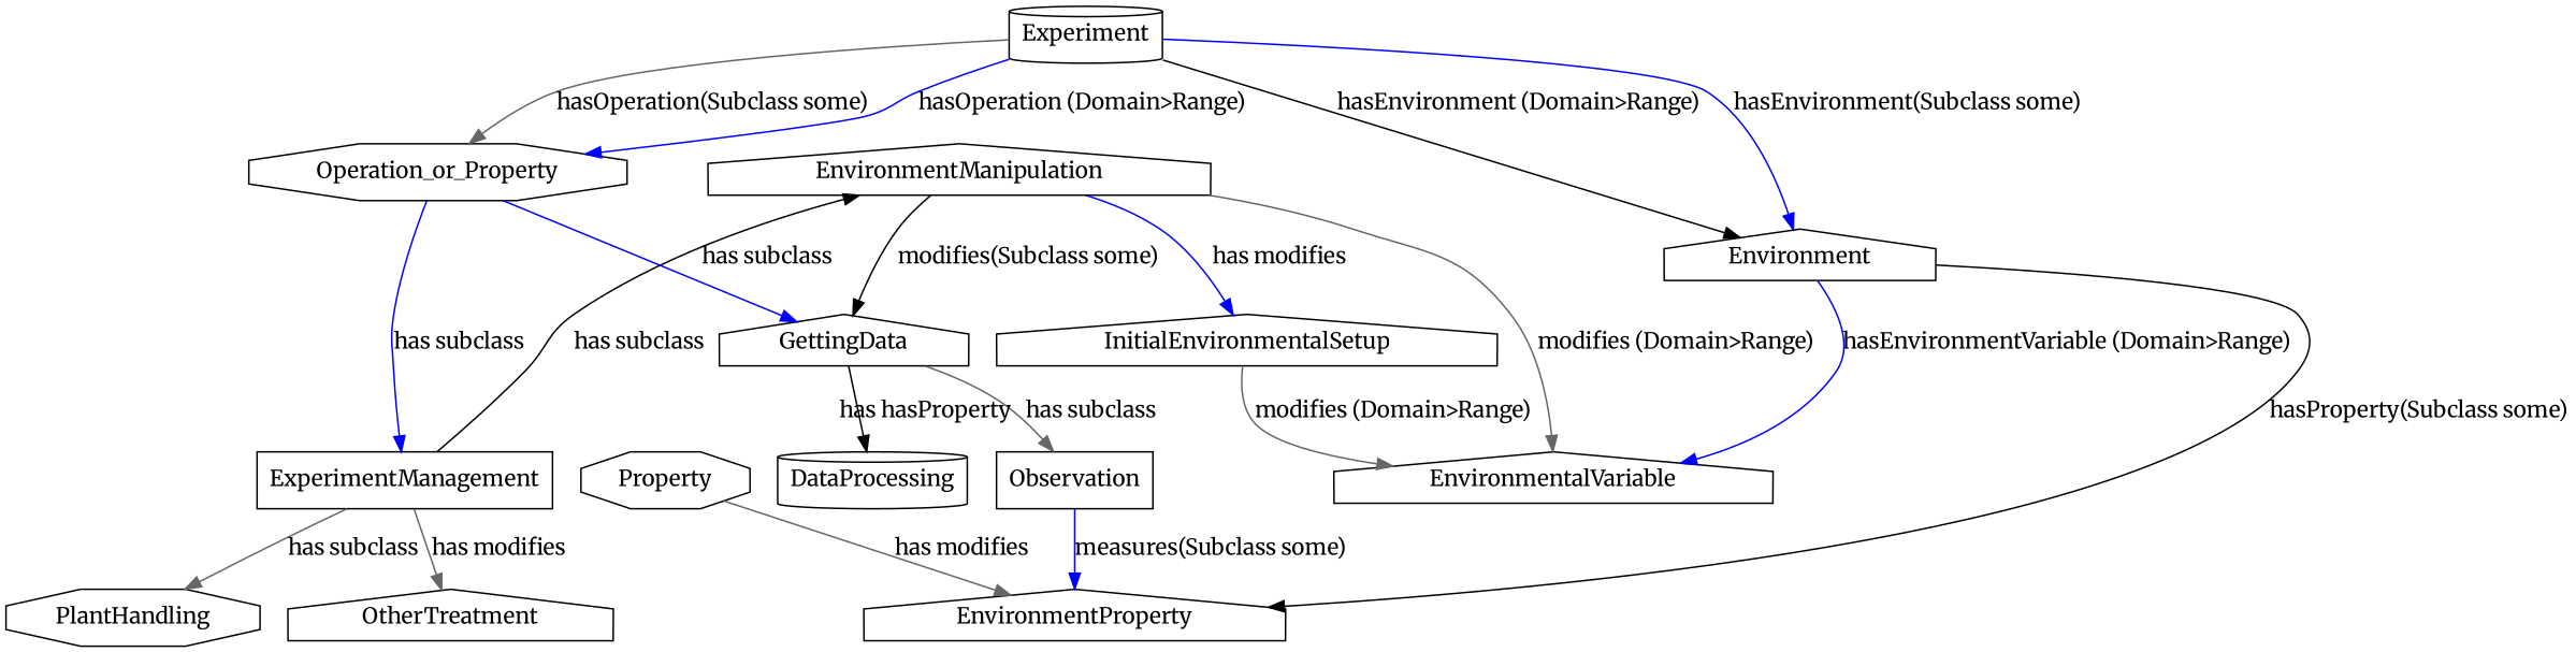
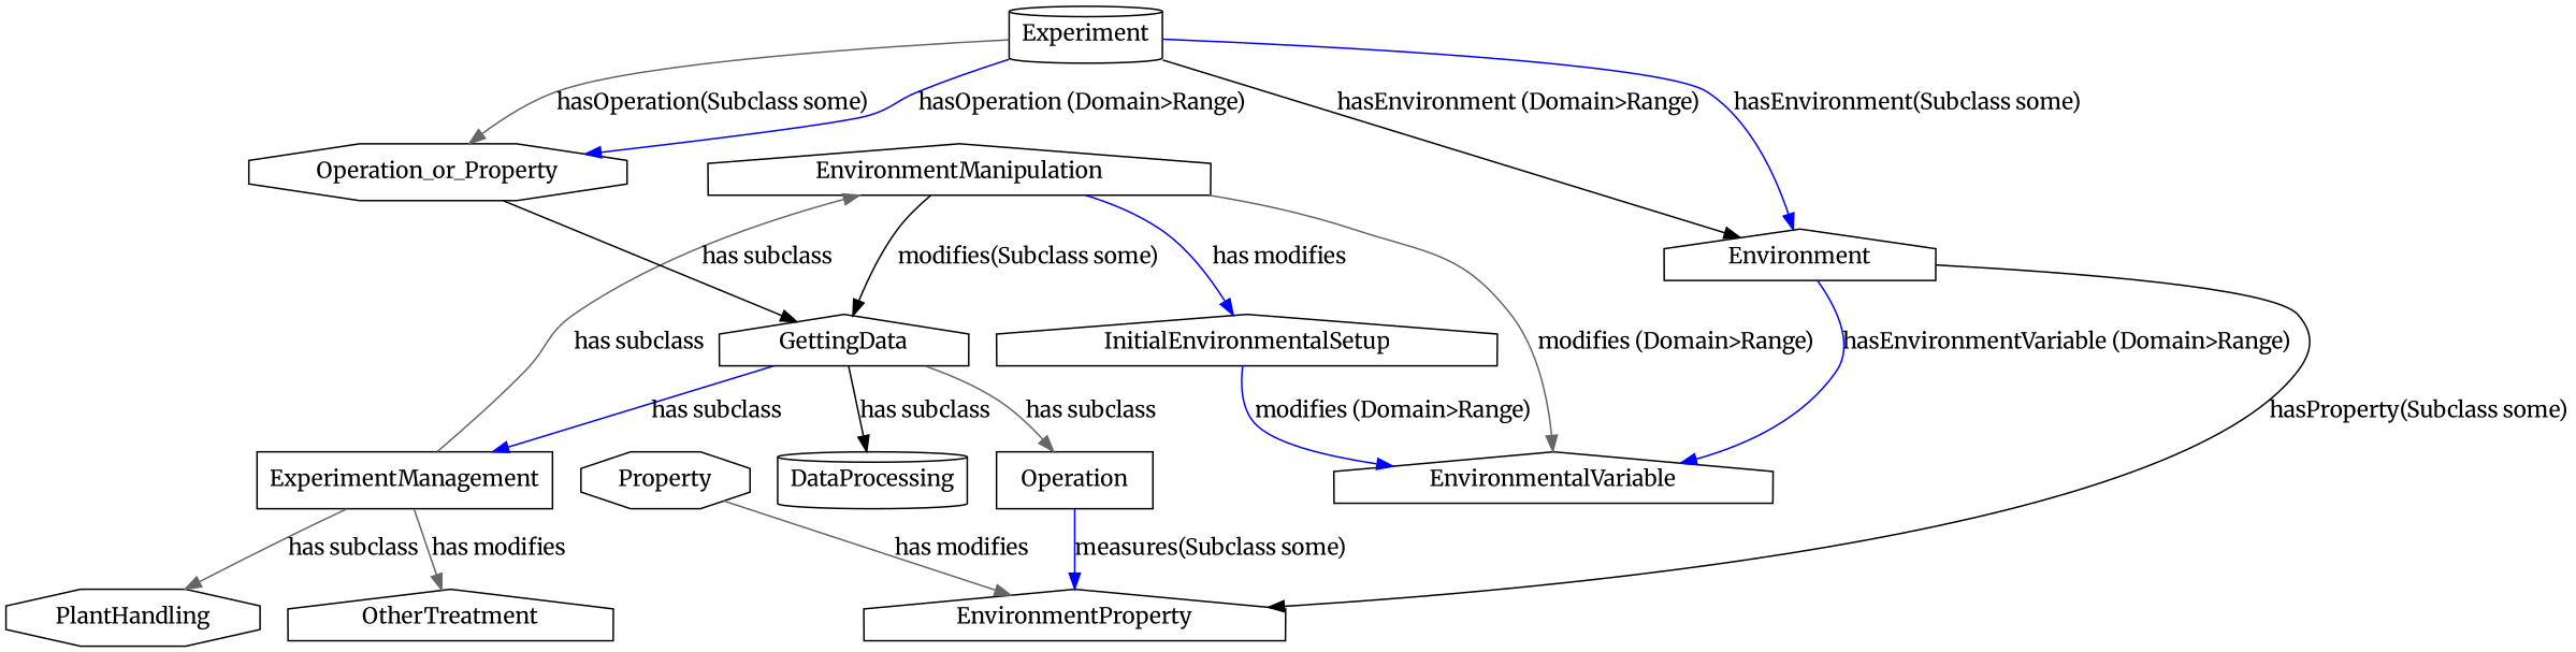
  digraph {
    fontname=Merriweather
    node [fontname=Merriweather shape=house]
    edge [color=blue fontname=Merriweather]
    EnvironmentManipulation
    InitialEnvironmentalSetup
    EnvironmentalVariable
    GettingData
    Property [shape=octagon]
    EnvironmentProperty
    ExperimentManagement [shape=box]
    PlantHandling [shape=octagon]
    OtherTreatment
    Experiment [shape=cylinder]
    n11 [label=Operation_or_Property shape=octagon]
    Environment
-   Observation [shape=box]
+   Observation [shape=box label=Operation]
    DataProcessing [shape=cylinder]
    EnvironmentManipulation -> InitialEnvironmentalSetup [label="has modifies"]
    EnvironmentManipulation -> EnvironmentalVariable [color=gray40 label="modifies (Domain>Range)"]
    EnvironmentManipulation -> GettingData [color=black label="modifies(Subclass some)"]
-   InitialEnvironmentalSetup -> EnvironmentalVariable [color=gray40 label="modifies (Domain>Range)"]
+   InitialEnvironmentalSetup -> EnvironmentalVariable [label="modifies (Domain>Range)"]
    GettingData -> Observation [color=gray40 label="has subclass"]
-   GettingData -> DataProcessing [color=black label="has hasProperty"]
+   GettingData -> DataProcessing [color=black label="has subclass"]
    Property -> EnvironmentProperty [color=gray40 label="has modifies"]
-   ExperimentManagement -> EnvironmentManipulation [color=black label="has subclass"]
+   ExperimentManagement -> EnvironmentManipulation [color=gray40 label="has subclass"]
    ExperimentManagement -> PlantHandling [color=gray40 label="has subclass"]
    ExperimentManagement -> OtherTreatment [color=gray40 label="has modifies"]
    Experiment -> n11 [color=gray40 label="hasOperation(Subclass some)"]
    Experiment -> n11 [label="hasOperation (Domain>Range)"]
    Experiment -> Environment [color=black label="hasEnvironment (Domain>Range)"]
    Experiment -> Environment [label="hasEnvironment(Subclass some)"]
-   n11 -> GettingData [label="has subclass"]
-   n11 -> ExperimentManagement [label="has subclass"]
+   n11 -> GettingData [color=black label="has subclass"]
+   GettingData -> ExperimentManagement [label="has subclass"]
    Environment -> EnvironmentalVariable [label="hasEnvironmentVariable (Domain>Range)"]
    Environment -> EnvironmentProperty [color=black label="hasProperty(Subclass some)"]
    Observation -> EnvironmentProperty [label="measures(Subclass some)"]
  }
